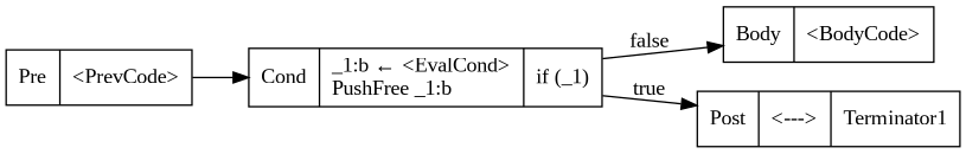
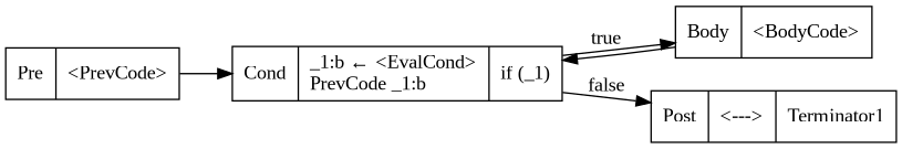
  digraph {
    rankdir=LR
    fontname="Liberation Serif"
    node [fontname="Liberation Serif" shape=record]
    edge [fontname="Liberation Serif"]
    n1 [label="{Pre|\<PrevCode\>\l}"]
-   n2 [label="{Cond|_1:b ← \<EvalCond\>\lPushFree _1:b\l|if (_1)}"]
+   n2 [label="{Cond|_1:b ← \<EvalCond\>\lPrevCode _1:b\l|if (_1)}"]
    n3 [label="{Body|\<BodyCode\>\l}"]
    n4 [label="{Post|\<---\>\l|Terminator1}"]
    n1 -> n2
-   n2 -> n3 [label=false]
-   n2 -> n4 [label=true]
+   n2 -> n3 [label=true]
+   n2 -> n4 [label=false]
+   n3 -> n2
  }
